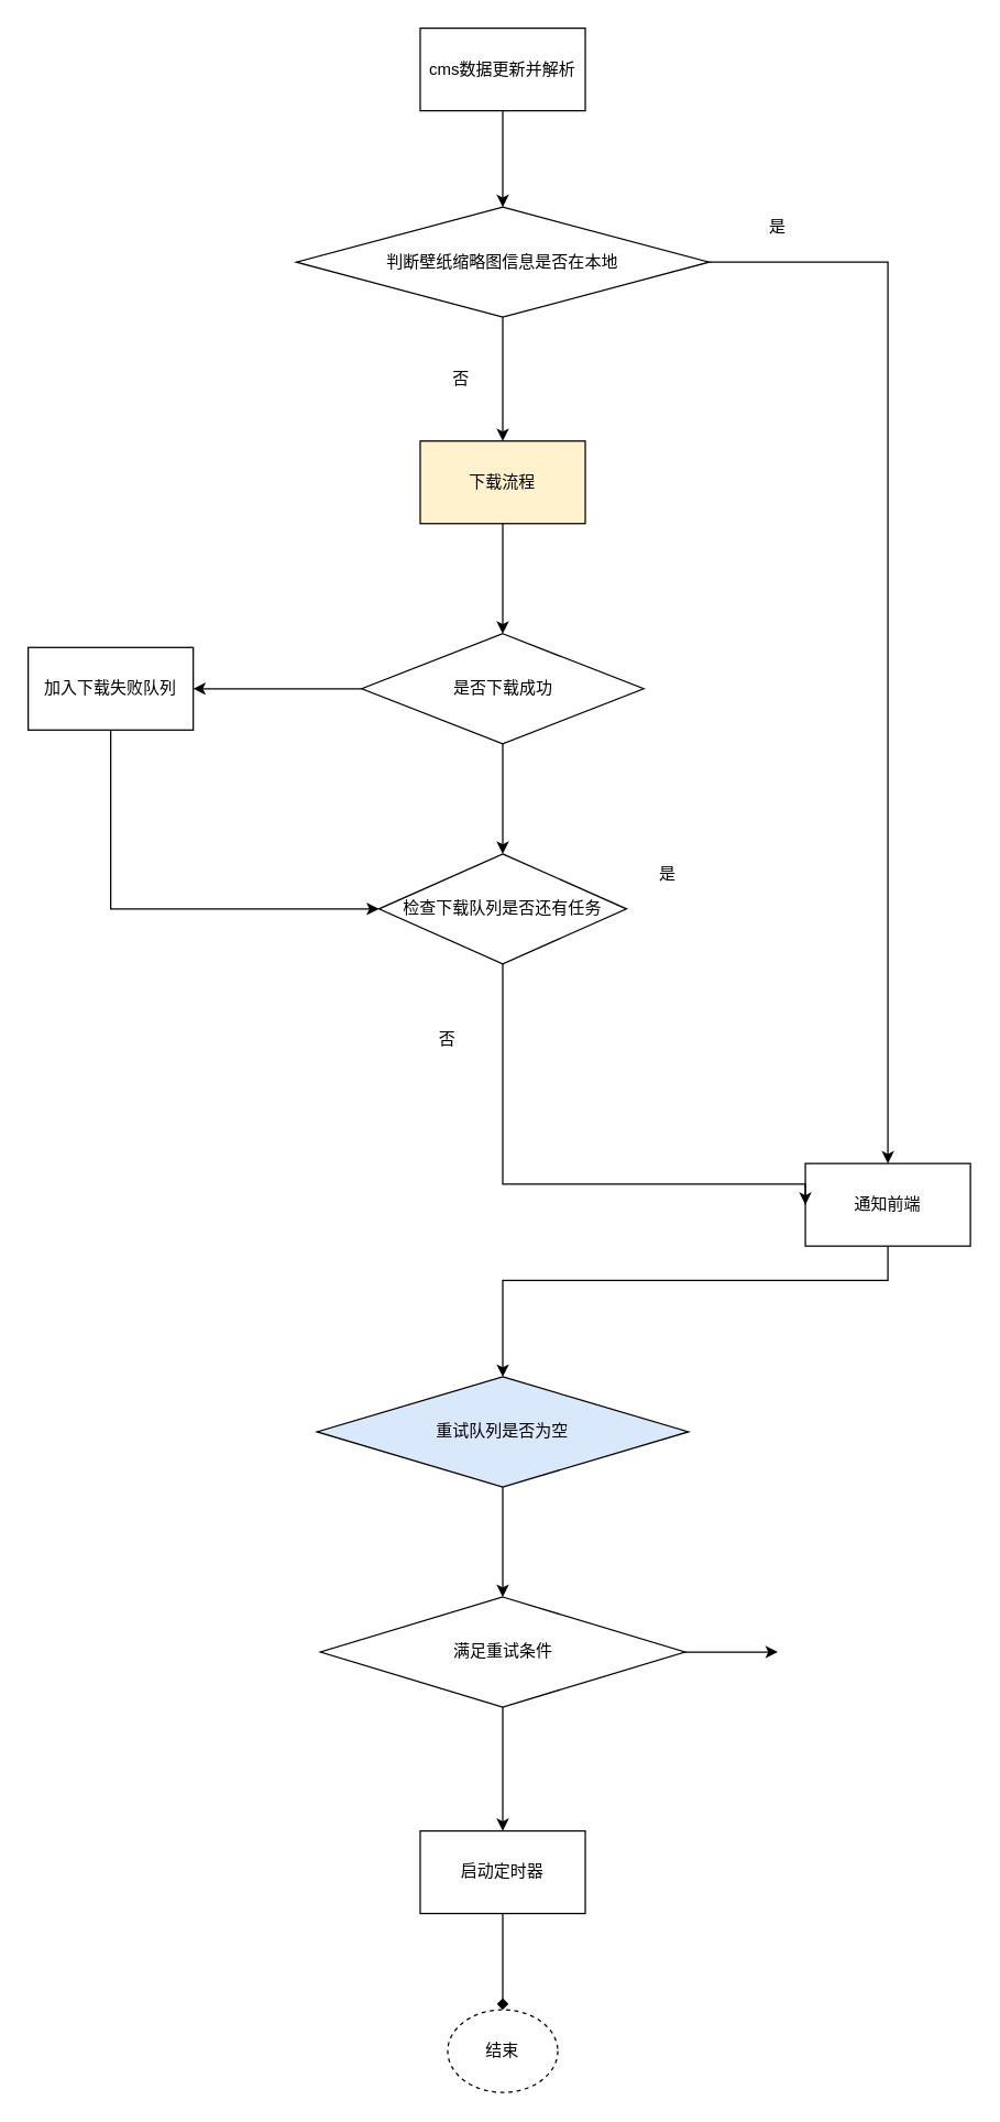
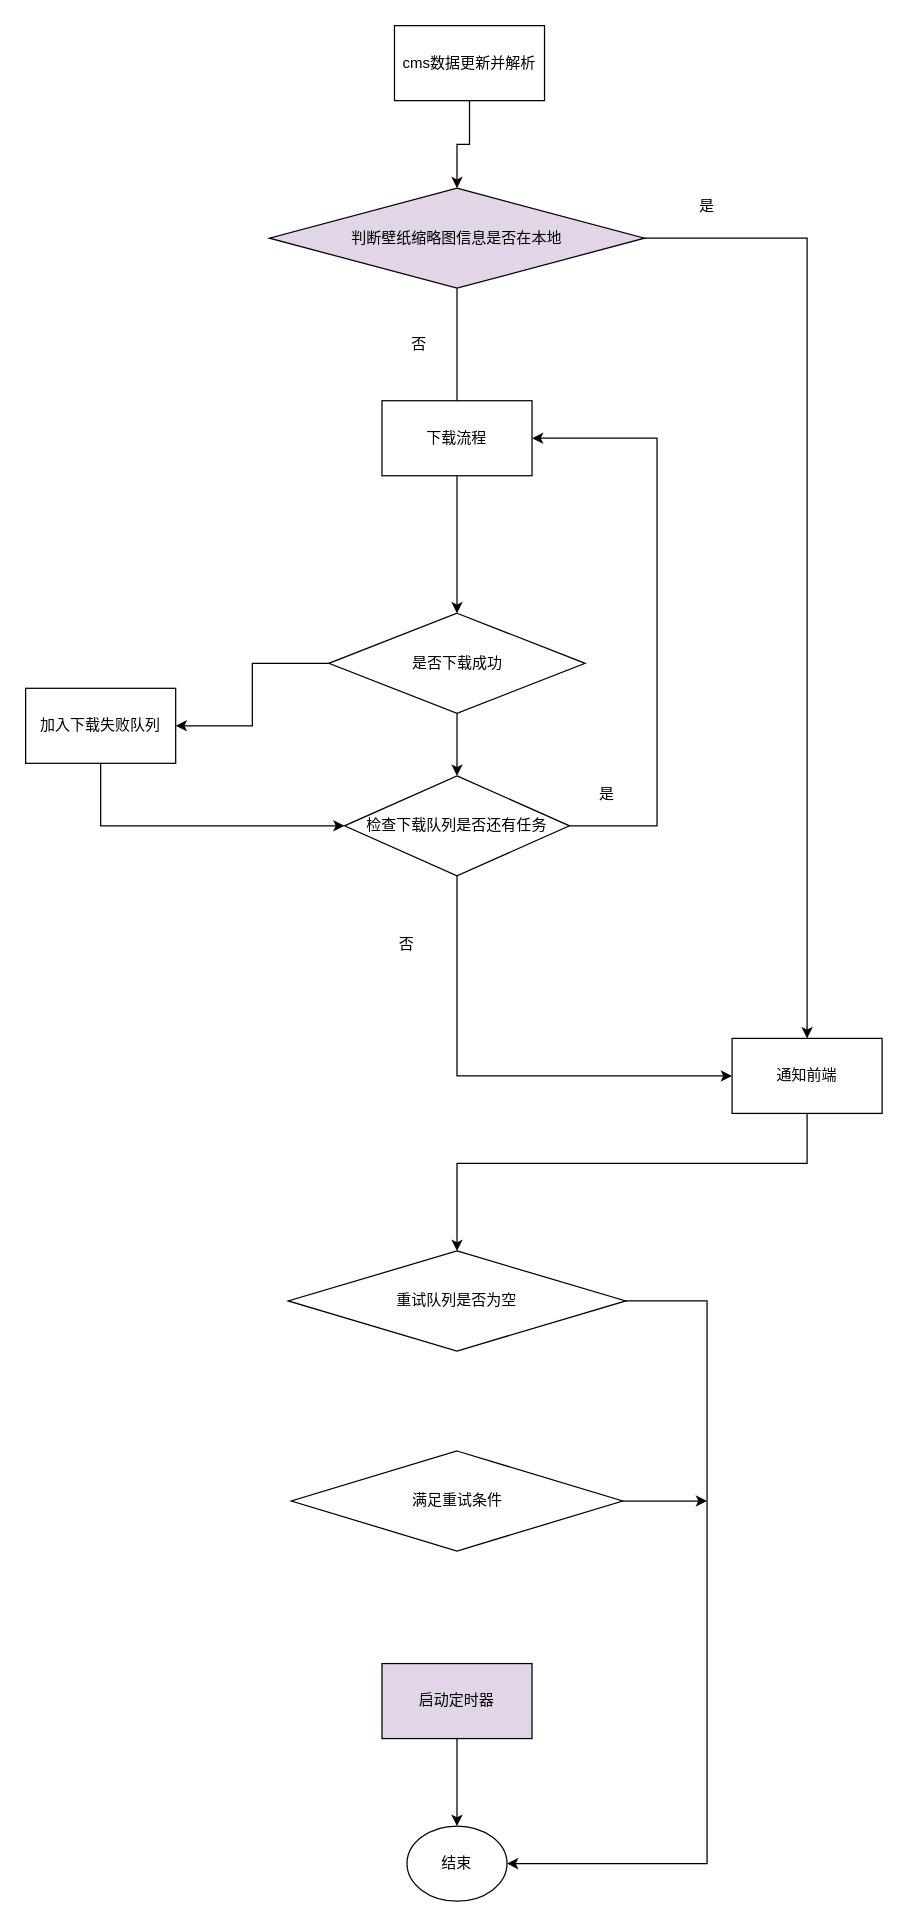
  <mxCell id="0" />
  <mxCell id="1" parent="0" />
  <mxCell id="2" value="" style="edgeStyle=orthogonalEdgeStyle;rounded=0;orthogonalLoop=1;jettySize=auto;html=1;" parent="1" source="3" target="6" edge="1"><mxGeometry relative="1" as="geometry" /></mxCell>
- <mxCell id="3" value="cms数据更新并解析" style="whiteSpace=wrap;html=1;" parent="1" vertex="1"><mxGeometry x="305" y="20" width="120" height="60" as="geometry" /></mxCell>
- <mxCell id="4" value="" style="edgeStyle=orthogonalEdgeStyle;rounded=0;orthogonalLoop=1;jettySize=auto;html=1;" parent="1" source="6" target="8" edge="1"><mxGeometry relative="1" as="geometry" /></mxCell>
+ <mxCell id="3" value="cms数据更新并解析" style="whiteSpace=wrap;html=1;" parent="1" vertex="1"><mxGeometry x="315" y="20" width="120" height="60" as="geometry" /></mxCell>
+ <mxCell id="4" value="" style="edgeStyle=orthogonalEdgeStyle;rounded=0;orthogonalLoop=1;jettySize=auto;html=1;endArrow=none;" parent="1" source="6" target="8" edge="1"><mxGeometry relative="1" as="geometry" /></mxCell>
  <mxCell id="5" value="" style="edgeStyle=orthogonalEdgeStyle;rounded=0;orthogonalLoop=1;jettySize=auto;html=1;" parent="1" source="6" target="10" edge="1"><mxGeometry relative="1" as="geometry" /></mxCell>
- <mxCell id="6" value="判断壁纸缩略图信息是否在本地" style="rhombus;whiteSpace=wrap;html=1;" parent="1" vertex="1"><mxGeometry x="215" y="150" width="300" height="80" as="geometry" /></mxCell>
+ <mxCell id="6" value="判断壁纸缩略图信息是否在本地" style="rhombus;whiteSpace=wrap;html=1;fillColor=#e1d5e7;" parent="1" vertex="1"><mxGeometry x="215" y="150" width="300" height="80" as="geometry" /></mxCell>
  <mxCell id="7" value="" style="edgeStyle=orthogonalEdgeStyle;rounded=0;orthogonalLoop=1;jettySize=auto;html=1;" parent="1" source="8" target="15" edge="1"><mxGeometry relative="1" as="geometry" /></mxCell>
- <mxCell id="8" value="下载流程" style="whiteSpace=wrap;html=1;fillColor=#fff2cc;" parent="1" vertex="1"><mxGeometry x="305" y="320" width="120" height="60" as="geometry" /></mxCell>
+ <mxCell id="8" value="下载流程" style="whiteSpace=wrap;html=1;" parent="1" vertex="1"><mxGeometry x="305" y="320" width="120" height="60" as="geometry" /></mxCell>
  <mxCell id="9" style="edgeStyle=orthogonalEdgeStyle;rounded=0;orthogonalLoop=1;jettySize=auto;html=1;entryX=0.5;entryY=0;entryDx=0;entryDy=0;" parent="1" source="10" target="24" edge="1"><mxGeometry relative="1" as="geometry"><Array as="points"><mxPoint x="645" y="930" /><mxPoint x="365" y="930" /></Array></mxGeometry></mxCell>
- <mxCell id="10" value="通知前端" style="whiteSpace=wrap;html=1;" parent="1" vertex="1"><mxGeometry x="585" y="845" width="120" height="60" as="geometry" /></mxCell>
+ <mxCell id="10" value="通知前端" style="whiteSpace=wrap;html=1;" parent="1" vertex="1"><mxGeometry x="585" y="830" width="120" height="60" as="geometry" /></mxCell>
  <mxCell id="11" value="是" style="text;html=1;align=center;verticalAlign=middle;whiteSpace=wrap;rounded=0;" parent="1" vertex="1"><mxGeometry x="535" y="150" width="60" height="30" as="geometry" /></mxCell>
  <mxCell id="12" value="否" style="text;html=1;align=center;verticalAlign=middle;whiteSpace=wrap;rounded=0;" parent="1" vertex="1"><mxGeometry x="305" y="260" width="60" height="30" as="geometry" /></mxCell>
  <mxCell id="13" value="" style="edgeStyle=orthogonalEdgeStyle;rounded=0;orthogonalLoop=1;jettySize=auto;html=1;" parent="1" source="15" target="18" edge="1"><mxGeometry relative="1" as="geometry" /></mxCell>
  <mxCell id="14" value="" style="edgeStyle=orthogonalEdgeStyle;rounded=0;orthogonalLoop=1;jettySize=auto;html=1;" parent="1" source="15" target="20" edge="1"><mxGeometry relative="1" as="geometry" /></mxCell>
- <mxCell id="15" value="是否下载成功" style="rhombus;whiteSpace=wrap;html=1;" parent="1" vertex="1"><mxGeometry x="262.5" y="460" width="205" height="80" as="geometry" /></mxCell>
+ <mxCell id="15" value="是否下载成功" style="rhombus;whiteSpace=wrap;html=1;" parent="1" vertex="1"><mxGeometry x="262.5" y="490" width="205" height="80" as="geometry" /></mxCell>
  <mxCell id="16" style="edgeStyle=orthogonalEdgeStyle;rounded=0;orthogonalLoop=1;jettySize=auto;html=1;entryX=0;entryY=0.5;entryDx=0;entryDy=0;" parent="1" source="18" target="10" edge="1"><mxGeometry relative="1" as="geometry"><Array as="points"><mxPoint x="365" y="860" /></Array></mxGeometry></mxCell>
+ <mxCell id="17" style="edgeStyle=orthogonalEdgeStyle;rounded=0;orthogonalLoop=1;jettySize=auto;html=1;entryX=1;entryY=0.5;entryDx=0;entryDy=0;" parent="1" source="18" target="8" edge="1"><mxGeometry relative="1" as="geometry"><Array as="points"><mxPoint x="525" y="660" /><mxPoint x="525" y="350" /></Array></mxGeometry></mxCell>
  <mxCell id="18" value="检查下载队列是否还有任务" style="rhombus;whiteSpace=wrap;html=1;" parent="1" vertex="1"><mxGeometry x="275" y="620" width="180" height="80" as="geometry" /></mxCell>
  <mxCell id="19" style="edgeStyle=orthogonalEdgeStyle;rounded=0;orthogonalLoop=1;jettySize=auto;html=1;entryX=0;entryY=0.5;entryDx=0;entryDy=0;" parent="1" source="20" target="18" edge="1"><mxGeometry relative="1" as="geometry"><Array as="points"><mxPoint x="80" y="660" /></Array></mxGeometry></mxCell>
- <mxCell id="20" value="加入下载失败队列" style="whiteSpace=wrap;html=1;" parent="1" vertex="1"><mxGeometry x="20" y="470" width="120" height="60" as="geometry" /></mxCell>
+ <mxCell id="20" value="加入下载失败队列" style="whiteSpace=wrap;html=1;" parent="1" vertex="1"><mxGeometry x="20" y="550" width="120" height="60" as="geometry" /></mxCell>
  <mxCell id="21" value="是" style="text;html=1;align=center;verticalAlign=middle;whiteSpace=wrap;rounded=0;" parent="1" vertex="1"><mxGeometry x="455" y="620" width="60" height="30" as="geometry" /></mxCell>
  <mxCell id="22" value="否" style="text;html=1;align=center;verticalAlign=middle;whiteSpace=wrap;rounded=0;" parent="1" vertex="1"><mxGeometry x="295" y="740" width="60" height="30" as="geometry" /></mxCell>
- <mxCell id="23" value="" style="edgeStyle=orthogonalEdgeStyle;rounded=0;orthogonalLoop=1;jettySize=auto;html=1;" parent="1" source="24" target="27" edge="1"><mxGeometry relative="1" as="geometry" /></mxCell>
- <mxCell id="24" value="重试队列是否为空" style="rhombus;whiteSpace=wrap;html=1;fillColor=#dae8fc;" parent="1" vertex="1"><mxGeometry x="230" y="1000" width="270" height="80" as="geometry" /></mxCell>
- <mxCell id="25" value="" style="edgeStyle=orthogonalEdgeStyle;rounded=0;orthogonalLoop=1;jettySize=auto;html=1;" parent="1" source="27" target="29" edge="1"><mxGeometry relative="1" as="geometry" /></mxCell>
+ <mxCell id="24" value="重试队列是否为空" style="rhombus;whiteSpace=wrap;html=1;" parent="1" vertex="1"><mxGeometry x="230" y="1000" width="270" height="80" as="geometry" /></mxCell>
  <mxCell id="26" style="edgeStyle=orthogonalEdgeStyle;rounded=0;orthogonalLoop=1;jettySize=auto;html=1;" parent="1" source="27" edge="1"><mxGeometry relative="1" as="geometry"><mxPoint x="565" y="1200" as="targetPoint" /></mxGeometry></mxCell>
  <mxCell id="27" value="满足重试条件" style="rhombus;whiteSpace=wrap;html=1;" parent="1" vertex="1"><mxGeometry x="232.5" y="1160" width="265" height="80" as="geometry" /></mxCell>
- <mxCell id="28" style="edgeStyle=orthogonalEdgeStyle;rounded=0;orthogonalLoop=1;jettySize=auto;html=1;entryX=0.5;entryY=0;entryDx=0;entryDy=0;endArrow=diamond;" parent="1" source="29" target="30" edge="1"><mxGeometry relative="1" as="geometry" /></mxCell>
- <mxCell id="29" value="启动定时器" style="whiteSpace=wrap;html=1;" parent="1" vertex="1"><mxGeometry x="305" y="1330" width="120" height="60" as="geometry" /></mxCell>
- <mxCell id="30" value="结束" style="ellipse;whiteSpace=wrap;html=1;dashed=1;" parent="1" vertex="1"><mxGeometry x="325" y="1460" width="80" height="60" as="geometry" /></mxCell>
+ <mxCell id="28" style="edgeStyle=orthogonalEdgeStyle;rounded=0;orthogonalLoop=1;jettySize=auto;html=1;entryX=0.5;entryY=0;entryDx=0;entryDy=0;" parent="1" source="29" target="30" edge="1"><mxGeometry relative="1" as="geometry" /></mxCell>
+ <mxCell id="29" value="启动定时器" style="whiteSpace=wrap;html=1;fillColor=#e1d5e7;" parent="1" vertex="1"><mxGeometry x="305" y="1330" width="120" height="60" as="geometry" /></mxCell>
+ <mxCell id="30" value="结束" style="ellipse;whiteSpace=wrap;html=1;" parent="1" vertex="1"><mxGeometry x="325" y="1460" width="80" height="60" as="geometry" /></mxCell>
+ <mxCell id="31" style="edgeStyle=orthogonalEdgeStyle;rounded=0;orthogonalLoop=1;jettySize=auto;html=1;entryX=1;entryY=0.5;entryDx=0;entryDy=0;" parent="1" source="24" target="30" edge="1"><mxGeometry relative="1" as="geometry"><mxPoint x="415" y="1430" as="targetPoint" /><Array as="points"><mxPoint x="565" y="1040" /><mxPoint x="565" y="1490" /></Array></mxGeometry></mxCell>
